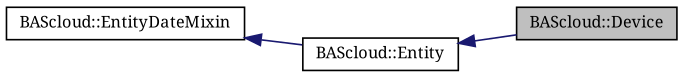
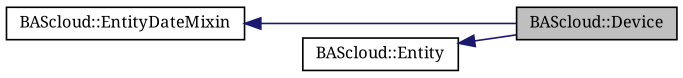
  digraph {
    fontname="Noto Serif"
    rankdir=LR
    node [color=black fillcolor=white fontname="Noto Serif" fontsize=10 shape=record style=filled]
    edge [color=midnightblue dir=back fontname="Noto Serif" fontsize=10 labelfontname=Helvetica labelfontsize=10 style=solid]
    n1 [fillcolor=grey75 fontcolor=black height=0.2 label="BAScloud::Device" width=0.4]
    n2 [height=0.2 label="BAScloud::Entity" width=0.4]
    n3 [height=0.2 label="BAScloud::EntityDateMixin" width=0.4]
    n2 -> n1
-   n3 -> n2
+   n3 -> n1
  }
